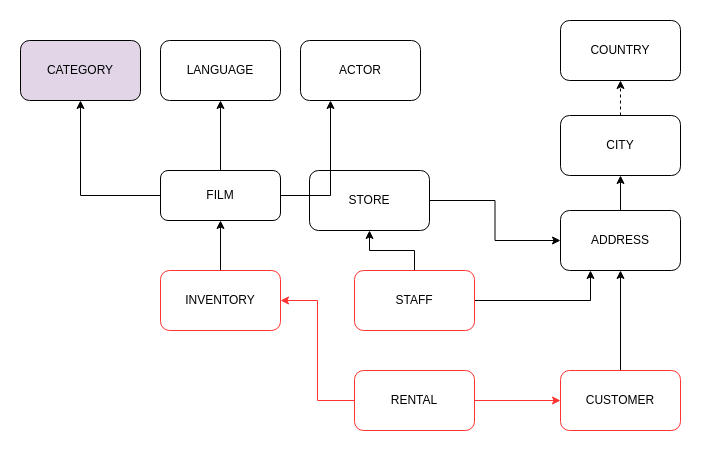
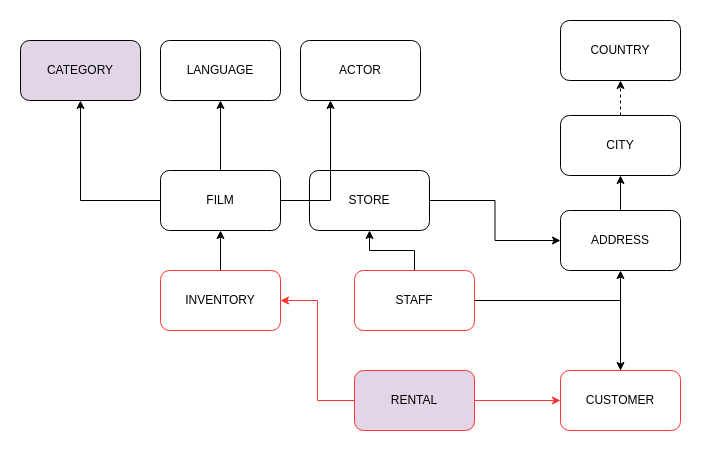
  <mxCell id="0" />
  <mxCell id="1" parent="0" />
  <mxCell id="2" style="edgeStyle=orthogonalEdgeStyle;rounded=0;orthogonalLoop=1;jettySize=auto;html=1;exitX=1;exitY=0.5;exitDx=0;exitDy=0;entryX=0;entryY=0.5;entryDx=0;entryDy=0;strokeColor=#FF3333;" edge="1" parent="1" source="4" target="11"><mxGeometry relative="1" as="geometry" /></mxCell>
  <mxCell id="3" style="edgeStyle=orthogonalEdgeStyle;rounded=0;orthogonalLoop=1;jettySize=auto;html=1;entryX=1;entryY=0.5;entryDx=0;entryDy=0;strokeColor=#FF3333;" edge="1" parent="1" source="4" target="13"><mxGeometry relative="1" as="geometry" /></mxCell>
- <mxCell id="4" value="RENTAL" style="rounded=1;whiteSpace=wrap;html=1;strokeColor=#FF3333;" vertex="1" parent="1"><mxGeometry x="354" y="370" width="120" height="60" as="geometry" /></mxCell>
+ <mxCell id="4" value="RENTAL" style="rounded=1;whiteSpace=wrap;html=1;strokeColor=#FF3333;fillColor=#e1d5e7;" vertex="1" parent="1"><mxGeometry x="354" y="370" width="120" height="60" as="geometry" /></mxCell>
  <mxCell id="5" value="" style="edgeStyle=orthogonalEdgeStyle;rounded=0;orthogonalLoop=1;jettySize=auto;html=1;" edge="1" parent="1" source="7" target="9"><mxGeometry relative="1" as="geometry" /></mxCell>
- <mxCell id="6" style="edgeStyle=orthogonalEdgeStyle;rounded=0;orthogonalLoop=1;jettySize=auto;html=1;entryX=0.25;entryY=1;entryDx=0;entryDy=0;" edge="1" parent="1" source="7" target="22"><mxGeometry relative="1" as="geometry" /></mxCell>
+ <mxCell id="6" style="edgeStyle=orthogonalEdgeStyle;rounded=0;orthogonalLoop=1;jettySize=auto;html=1;" edge="1" parent="1" source="7" target="11"><mxGeometry relative="1" as="geometry" /></mxCell>
  <mxCell id="7" value="STAFF" style="rounded=1;whiteSpace=wrap;html=1;strokeColor=#FF3333;" vertex="1" parent="1"><mxGeometry x="354" y="270" width="120" height="60" as="geometry" /></mxCell>
  <mxCell id="8" style="edgeStyle=orthogonalEdgeStyle;rounded=0;orthogonalLoop=1;jettySize=auto;html=1;entryX=0;entryY=0.5;entryDx=0;entryDy=0;" edge="1" parent="1" source="9" target="22"><mxGeometry relative="1" as="geometry" /></mxCell>
  <mxCell id="9" value="STORE" style="rounded=1;whiteSpace=wrap;html=1;" vertex="1" parent="1"><mxGeometry x="309" y="170" width="120" height="60" as="geometry" /></mxCell>
  <mxCell id="10" style="edgeStyle=orthogonalEdgeStyle;rounded=0;orthogonalLoop=1;jettySize=auto;html=1;entryX=0.5;entryY=1;entryDx=0;entryDy=0;" edge="1" parent="1" source="11" target="22"><mxGeometry relative="1" as="geometry" /></mxCell>
  <mxCell id="11" value="CUSTOMER" style="rounded=1;whiteSpace=wrap;html=1;strokeColor=#FF3333;" vertex="1" parent="1"><mxGeometry x="560" y="370" width="120" height="60" as="geometry" /></mxCell>
  <mxCell id="12" style="edgeStyle=orthogonalEdgeStyle;rounded=0;orthogonalLoop=1;jettySize=auto;html=1;exitX=0.5;exitY=0;exitDx=0;exitDy=0;entryX=0.5;entryY=1;entryDx=0;entryDy=0;" edge="1" parent="1" source="13" target="17"><mxGeometry relative="1" as="geometry" /></mxCell>
  <mxCell id="13" value="INVENTORY" style="rounded=1;whiteSpace=wrap;html=1;strokeColor=#FF3333;" vertex="1" parent="1"><mxGeometry x="160" y="270" width="120" height="60" as="geometry" /></mxCell>
  <mxCell id="14" style="edgeStyle=orthogonalEdgeStyle;rounded=0;orthogonalLoop=1;jettySize=auto;html=1;exitX=0.5;exitY=0;exitDx=0;exitDy=0;entryX=0.5;entryY=1;entryDx=0;entryDy=0;" edge="1" parent="1" source="17" target="19"><mxGeometry relative="1" as="geometry" /></mxCell>
  <mxCell id="15" style="edgeStyle=orthogonalEdgeStyle;rounded=0;orthogonalLoop=1;jettySize=auto;html=1;entryX=0.25;entryY=1;entryDx=0;entryDy=0;" edge="1" parent="1" source="17" target="20"><mxGeometry relative="1" as="geometry" /></mxCell>
  <mxCell id="16" style="edgeStyle=orthogonalEdgeStyle;rounded=0;orthogonalLoop=1;jettySize=auto;html=1;" edge="1" parent="1" source="17" target="18"><mxGeometry relative="1" as="geometry" /></mxCell>
- <mxCell id="17" value="FILM" style="rounded=1;whiteSpace=wrap;html=1;" vertex="1" parent="1"><mxGeometry x="160" y="170" width="120" height="50" as="geometry" /></mxCell>
+ <mxCell id="17" value="FILM" style="rounded=1;whiteSpace=wrap;html=1;" vertex="1" parent="1"><mxGeometry x="160" y="170" width="120" height="60" as="geometry" /></mxCell>
  <mxCell id="18" value="CATEGORY" style="rounded=1;whiteSpace=wrap;html=1;fillColor=#e1d5e7;" vertex="1" parent="1"><mxGeometry x="20" y="40" width="120" height="60" as="geometry" /></mxCell>
  <mxCell id="19" value="LANGUAGE" style="rounded=1;whiteSpace=wrap;html=1;" vertex="1" parent="1"><mxGeometry x="160" y="40" width="120" height="60" as="geometry" /></mxCell>
  <mxCell id="20" value="ACTOR" style="rounded=1;whiteSpace=wrap;html=1;" vertex="1" parent="1"><mxGeometry x="300" y="40" width="120" height="60" as="geometry" /></mxCell>
  <mxCell id="21" style="edgeStyle=orthogonalEdgeStyle;rounded=0;orthogonalLoop=1;jettySize=auto;html=1;exitX=0.5;exitY=0;exitDx=0;exitDy=0;entryX=0.5;entryY=1;entryDx=0;entryDy=0;" edge="1" parent="1" source="22" target="24"><mxGeometry relative="1" as="geometry" /></mxCell>
  <mxCell id="22" value="ADDRESS" style="rounded=1;whiteSpace=wrap;html=1;" vertex="1" parent="1"><mxGeometry x="560" y="210" width="120" height="60" as="geometry" /></mxCell>
  <mxCell id="23" style="edgeStyle=orthogonalEdgeStyle;rounded=0;orthogonalLoop=1;jettySize=auto;html=1;exitX=0.5;exitY=0;exitDx=0;exitDy=0;entryX=0.5;entryY=1;entryDx=0;entryDy=0;dashed=1;" edge="1" parent="1" source="24" target="25"><mxGeometry relative="1" as="geometry" /></mxCell>
  <mxCell id="24" value="CITY" style="rounded=1;whiteSpace=wrap;html=1;" vertex="1" parent="1"><mxGeometry x="560" y="115" width="120" height="60" as="geometry" /></mxCell>
  <mxCell id="25" value="COUNTRY" style="rounded=1;whiteSpace=wrap;html=1;" vertex="1" parent="1"><mxGeometry x="560" y="20" width="120" height="60" as="geometry" /></mxCell>
